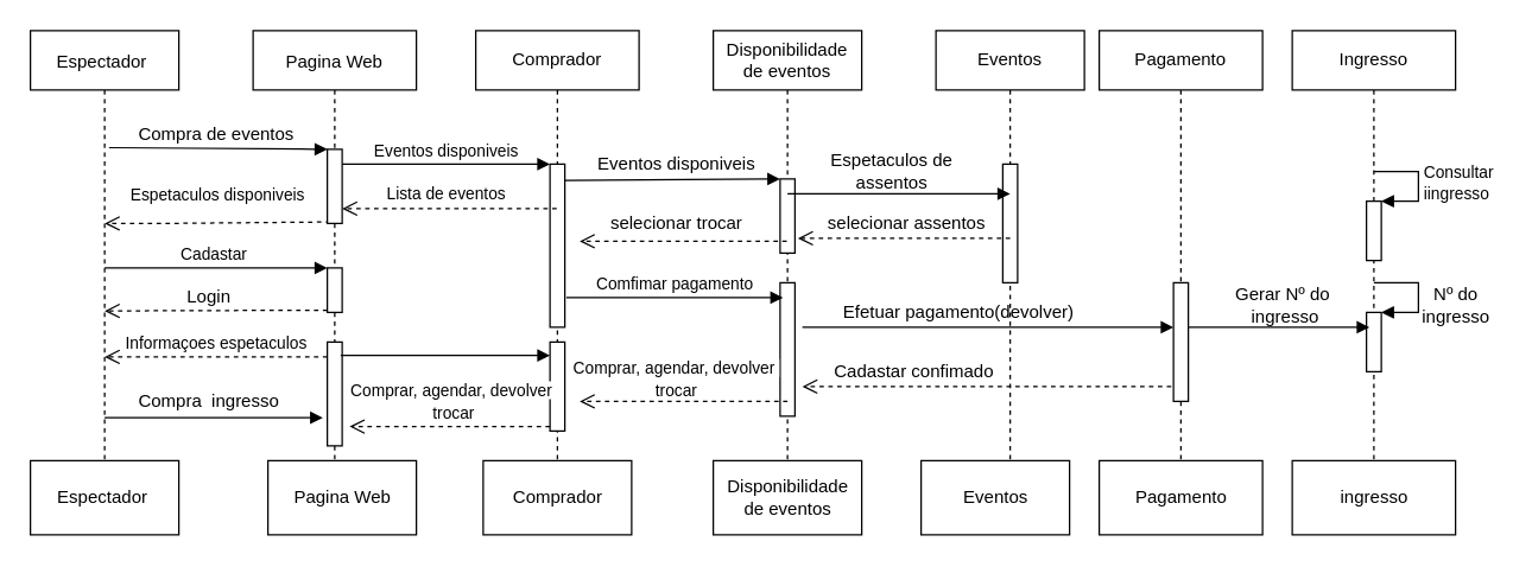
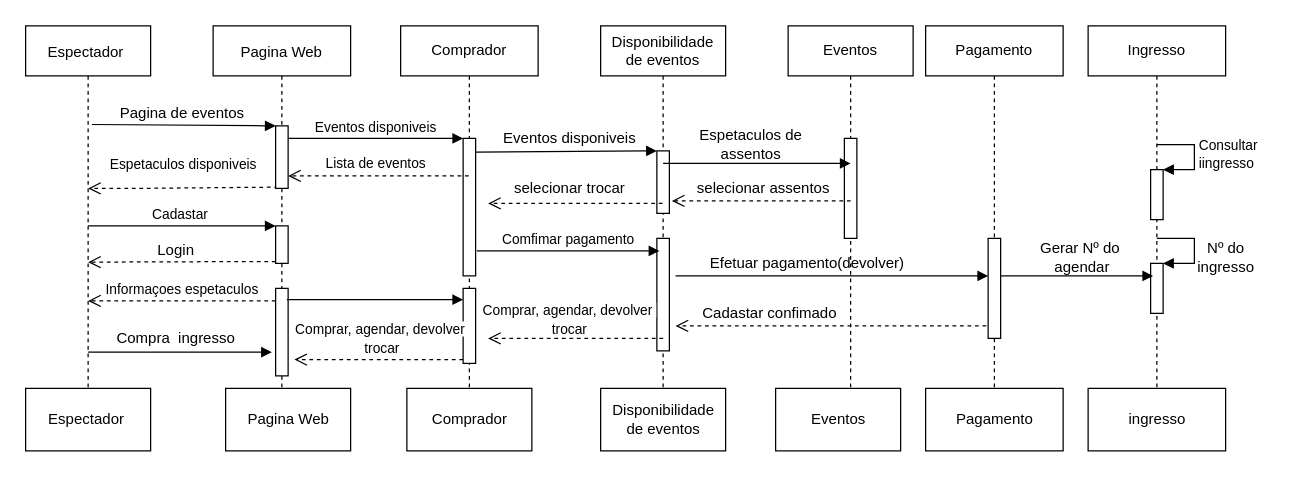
  <mxCell id="0" />
  <mxCell id="1" parent="0" />
  <mxCell id="2" value="Espectador " style="shape=umlLifeline;perimeter=lifelinePerimeter;container=1;collapsible=0;recursiveResize=0;rounded=0;shadow=0;strokeWidth=1;" parent="1" vertex="1"><mxGeometry x="20" y="20" width="100" height="300" as="geometry" /></mxCell>
  <mxCell id="3" value="Espetaculos disponiveis" style="html=1;verticalAlign=bottom;endArrow=open;dashed=1;endSize=8;exitX=0.2;exitY=0.98;exitDx=0;exitDy=0;exitPerimeter=0;" parent="2" source="7" edge="1"><mxGeometry y="-10" relative="1" as="geometry"><mxPoint x="130" y="130" as="sourcePoint" /><mxPoint x="50" y="130" as="targetPoint" /><Array as="points"><mxPoint x="90" y="130" /></Array><mxPoint as="offset" /></mxGeometry></mxCell>
  <mxCell id="4" value="Informaçoes espetaculos" style="html=1;verticalAlign=bottom;endArrow=open;dashed=1;endSize=8;" parent="2" edge="1"><mxGeometry relative="1" as="geometry"><mxPoint x="200" y="220" as="sourcePoint" /><mxPoint x="50" y="220" as="targetPoint" /></mxGeometry></mxCell>
  <mxCell id="5" value="" style="html=1;verticalAlign=bottom;endArrow=block;" parent="2" edge="1"><mxGeometry width="80" relative="1" as="geometry"><mxPoint x="50" y="261" as="sourcePoint" /><mxPoint x="197" y="261" as="targetPoint" /><Array as="points"><mxPoint x="140" y="261" /></Array></mxGeometry></mxCell>
  <mxCell id="6" value="Pagina Web" style="shape=umlLifeline;perimeter=lifelinePerimeter;container=1;collapsible=0;recursiveResize=0;rounded=0;shadow=0;strokeWidth=1;" parent="1" vertex="1"><mxGeometry x="170" y="20" width="110" height="340" as="geometry" /></mxCell>
  <mxCell id="7" value="" style="html=1;points=[];perimeter=orthogonalPerimeter;" parent="6" vertex="1"><mxGeometry x="50" y="80" width="10" height="50" as="geometry" /></mxCell>
  <mxCell id="8" value="" style="html=1;points=[];perimeter=orthogonalPerimeter;" parent="6" vertex="1"><mxGeometry x="50" y="160" width="10" height="30" as="geometry" /></mxCell>
  <mxCell id="9" value="" style="html=1;verticalAlign=bottom;endArrow=block;exitX=0.53;exitY=0.263;exitDx=0;exitDy=0;exitPerimeter=0;" parent="6" source="2" edge="1"><mxGeometry y="20" width="80" relative="1" as="geometry"><mxPoint x="-30" y="80" as="sourcePoint" /><mxPoint x="50" y="80" as="targetPoint" /><mxPoint as="offset" /></mxGeometry></mxCell>
  <mxCell id="10" value="" style="html=1;points=[];perimeter=orthogonalPerimeter;" parent="6" vertex="1"><mxGeometry x="50" y="210" width="10" height="70" as="geometry" /></mxCell>
  <mxCell id="11" value="Pagina Web" style="html=1;" parent="6" vertex="1"><mxGeometry x="10" y="290" width="100" height="50" as="geometry" /></mxCell>
  <mxCell id="12" value="&lt;span&gt;Disponibilidade&lt;/span&gt;&lt;br&gt;&lt;span&gt;de eventos&lt;/span&gt;" style="shape=umlLifeline;perimeter=lifelinePerimeter;whiteSpace=wrap;html=1;container=1;collapsible=0;recursiveResize=0;outlineConnect=0;" parent="1" vertex="1"><mxGeometry x="480" y="20" width="100" height="340" as="geometry" /></mxCell>
  <mxCell id="13" value="&lt;span&gt;Disponibilidade &lt;br&gt;de eventos&lt;/span&gt;" style="html=1;" parent="12" vertex="1"><mxGeometry y="290" width="100" height="50" as="geometry" /></mxCell>
  <mxCell id="14" value="" style="html=1;points=[];perimeter=orthogonalPerimeter;" parent="12" vertex="1"><mxGeometry x="45" y="100" width="10" height="50" as="geometry" /></mxCell>
  <mxCell id="15" value="selecionar trocar" style="text;html=1;align=center;verticalAlign=middle;resizable=0;points=[];autosize=1;strokeColor=none;fillColor=none;" parent="12" vertex="1"><mxGeometry x="-80" y="120" width="110" height="20" as="geometry" /></mxCell>
  <mxCell id="16" value="" style="html=1;points=[];perimeter=orthogonalPerimeter;" parent="12" vertex="1"><mxGeometry x="45" y="170" width="10" height="90" as="geometry" /></mxCell>
  <mxCell id="17" value="" style="html=1;verticalAlign=bottom;endArrow=open;dashed=1;endSize=8;" parent="12" edge="1"><mxGeometry relative="1" as="geometry"><mxPoint x="50" y="250" as="sourcePoint" /><mxPoint x="-90" y="250" as="targetPoint" /></mxGeometry></mxCell>
  <mxCell id="18" value="Comfimar pagamento" style="html=1;verticalAlign=bottom;endArrow=block;exitX=1.1;exitY=0.818;exitDx=0;exitDy=0;exitPerimeter=0;" parent="12" source="23" edge="1"><mxGeometry width="80" relative="1" as="geometry"><mxPoint x="-93" y="180" as="sourcePoint" /><mxPoint x="47" y="180" as="targetPoint" /></mxGeometry></mxCell>
  <mxCell id="19" value="" style="html=1;verticalAlign=bottom;endArrow=open;dashed=1;endSize=8;" parent="12" source="33" edge="1"><mxGeometry x="-0.022" y="-10" relative="1" as="geometry"><mxPoint x="140" y="240" as="sourcePoint" /><mxPoint x="60" y="240" as="targetPoint" /><Array as="points"><mxPoint x="100" y="240" /></Array><mxPoint x="1" as="offset" /></mxGeometry></mxCell>
  <mxCell id="20" value="Comprador" style="shape=umlLifeline;perimeter=lifelinePerimeter;whiteSpace=wrap;html=1;container=1;collapsible=0;recursiveResize=0;outlineConnect=0;" parent="1" vertex="1"><mxGeometry x="320" y="20" width="110" height="340" as="geometry" /></mxCell>
  <mxCell id="21" value="&lt;span&gt;Comprador&lt;/span&gt;" style="html=1;" parent="20" vertex="1"><mxGeometry x="5" y="290" width="100" height="50" as="geometry" /></mxCell>
  <mxCell id="22" value="" style="html=1;points=[];perimeter=orthogonalPerimeter;" parent="20" vertex="1"><mxGeometry x="50" y="210" width="10" height="60" as="geometry" /></mxCell>
  <mxCell id="23" value="" style="html=1;points=[];perimeter=orthogonalPerimeter;" parent="20" vertex="1"><mxGeometry x="50" y="90" width="10" height="110" as="geometry" /></mxCell>
  <mxCell id="24" value="Espectador&amp;nbsp;" style="html=1;" parent="1" vertex="1"><mxGeometry x="20" y="310" width="100" height="50" as="geometry" /></mxCell>
  <mxCell id="25" value="Eventos" style="shape=umlLifeline;perimeter=lifelinePerimeter;whiteSpace=wrap;html=1;container=1;collapsible=0;recursiveResize=0;outlineConnect=0;" parent="1" vertex="1"><mxGeometry x="630" y="20" width="100" height="300" as="geometry" /></mxCell>
  <mxCell id="26" value="" style="html=1;points=[];perimeter=orthogonalPerimeter;" parent="25" vertex="1"><mxGeometry x="45" y="90" width="10" height="80" as="geometry" /></mxCell>
  <mxCell id="27" value="" style="html=1;verticalAlign=bottom;endArrow=open;dashed=1;endSize=8;entryX=1.2;entryY=0.8;entryDx=0;entryDy=0;entryPerimeter=0;" parent="25" target="14" edge="1"><mxGeometry relative="1" as="geometry"><mxPoint x="50" y="140" as="sourcePoint" /><mxPoint x="-70" y="140" as="targetPoint" /></mxGeometry></mxCell>
  <mxCell id="28" value="" style="html=1;verticalAlign=bottom;endArrow=block;" parent="25" edge="1"><mxGeometry width="80" relative="1" as="geometry"><mxPoint x="-100" y="110" as="sourcePoint" /><mxPoint x="50" y="110" as="targetPoint" /></mxGeometry></mxCell>
  <mxCell id="29" value="" style="html=1;verticalAlign=bottom;endArrow=block;" parent="25" edge="1"><mxGeometry width="80" relative="1" as="geometry"><mxPoint x="-90" y="200" as="sourcePoint" /><mxPoint x="160" y="200" as="targetPoint" /></mxGeometry></mxCell>
  <mxCell id="30" value="Efetuar pagamento(devolver)" style="text;html=1;align=center;verticalAlign=middle;resizable=0;points=[];autosize=1;strokeColor=none;fillColor=none;" parent="25" vertex="1"><mxGeometry x="-85" y="180" width="200" height="20" as="geometry" /></mxCell>
  <mxCell id="31" value="selecionar assentos" style="text;html=1;align=center;verticalAlign=middle;resizable=0;points=[];autosize=1;strokeColor=none;fillColor=none;" parent="25" vertex="1"><mxGeometry x="-85" y="120" width="130" height="20" as="geometry" /></mxCell>
  <mxCell id="32" value="Cadastar confimado" style="text;html=1;align=center;verticalAlign=middle;resizable=0;points=[];autosize=1;strokeColor=none;fillColor=none;" parent="25" vertex="1"><mxGeometry x="-85" y="220" width="140" height="20" as="geometry" /></mxCell>
  <mxCell id="33" value="Pagamento" style="shape=umlLifeline;perimeter=lifelinePerimeter;whiteSpace=wrap;html=1;container=1;collapsible=0;recursiveResize=0;outlineConnect=0;" parent="1" vertex="1"><mxGeometry x="740" y="20" width="110" height="320" as="geometry" /></mxCell>
  <mxCell id="34" value="&lt;span&gt;Pagamento&lt;/span&gt;" style="html=1;" parent="33" vertex="1"><mxGeometry y="290" width="110" height="50" as="geometry" /></mxCell>
  <mxCell id="35" value="" style="html=1;points=[];perimeter=orthogonalPerimeter;" parent="33" vertex="1"><mxGeometry x="50" y="170" width="10" height="80" as="geometry" /></mxCell>
- <mxCell id="36" value="Compra de eventos" style="text;html=1;align=center;verticalAlign=middle;resizable=0;points=[];autosize=1;strokeColor=none;fillColor=none;" parent="1" vertex="1"><mxGeometry x="85" y="80" width="120" height="20" as="geometry" /></mxCell>
+ <mxCell id="36" value="Pagina de eventos" style="text;html=1;align=center;verticalAlign=middle;resizable=0;points=[];autosize=1;strokeColor=none;fillColor=none;" parent="1" vertex="1"><mxGeometry x="85" y="80" width="120" height="20" as="geometry" /></mxCell>
  <mxCell id="37" value="Cadastar&amp;nbsp;" style="html=1;verticalAlign=bottom;endArrow=block;entryX=0;entryY=0;" parent="1" target="8" edge="1"><mxGeometry relative="1" as="geometry"><mxPoint x="70" y="180" as="sourcePoint" /></mxGeometry></mxCell>
  <mxCell id="38" value="" style="html=1;verticalAlign=bottom;endArrow=open;dashed=1;endSize=8;exitX=0;exitY=0.95;entryX=0.5;entryY=0.63;entryDx=0;entryDy=0;entryPerimeter=0;" parent="1" source="8" target="2" edge="1"><mxGeometry relative="1" as="geometry"><mxPoint x="80" y="209" as="targetPoint" /></mxGeometry></mxCell>
  <mxCell id="39" value="Login" style="text;html=1;align=center;verticalAlign=middle;resizable=0;points=[];autosize=1;strokeColor=none;fillColor=none;" parent="1" vertex="1"><mxGeometry x="115" y="190" width="50" height="20" as="geometry" /></mxCell>
  <mxCell id="40" value="Compra&amp;nbsp; ingresso" style="text;html=1;align=center;verticalAlign=middle;resizable=0;points=[];autosize=1;strokeColor=none;fillColor=none;" parent="1" vertex="1"><mxGeometry x="80" y="260" width="120" height="20" as="geometry" /></mxCell>
  <mxCell id="41" value="" style="html=1;verticalAlign=bottom;endArrow=open;dashed=1;endSize=8;exitX=0;exitY=0.95;entryX=1.5;entryY=0.814;entryDx=0;entryDy=0;entryPerimeter=0;" parent="1" source="22" target="10" edge="1"><mxGeometry x="-0.071" y="-27" relative="1" as="geometry"><mxPoint x="310" y="301" as="targetPoint" /><mxPoint as="offset" /></mxGeometry></mxCell>
  <mxCell id="42" value="" style="html=1;verticalAlign=bottom;endArrow=block;exitX=0.9;exitY=0.129;exitDx=0;exitDy=0;exitPerimeter=0;" parent="1" source="10" edge="1"><mxGeometry relative="1" as="geometry"><mxPoint x="310" y="225" as="sourcePoint" /><mxPoint x="370" y="239" as="targetPoint" /></mxGeometry></mxCell>
  <mxCell id="43" value="&lt;span style=&quot;font-size: 11px ; background-color: rgb(255 , 255 , 255)&quot;&gt;Comprar, agendar, devolver&amp;nbsp;&lt;/span&gt;&lt;br style=&quot;font-size: 11px&quot;&gt;&lt;span style=&quot;font-size: 11px ; background-color: rgb(255 , 255 , 255)&quot;&gt;trocar&lt;/span&gt;" style="text;html=1;align=center;verticalAlign=middle;resizable=0;points=[];autosize=1;strokeColor=none;fillColor=none;" parent="1" vertex="1"><mxGeometry x="230" y="255" width="150" height="30" as="geometry" /></mxCell>
  <mxCell id="44" value="Eventos disponiveis" style="html=1;verticalAlign=bottom;endArrow=block;entryX=0;entryY=0;exitX=1;exitY=0.2;exitDx=0;exitDy=0;exitPerimeter=0;" parent="1" source="7" target="23" edge="1"><mxGeometry relative="1" as="geometry"><mxPoint x="295" y="110" as="sourcePoint" /></mxGeometry></mxCell>
  <mxCell id="45" value="" style="html=1;verticalAlign=bottom;endArrow=open;dashed=1;endSize=8;" parent="1" source="20" edge="1"><mxGeometry x="0.031" y="-10" relative="1" as="geometry"><mxPoint x="310" y="140" as="sourcePoint" /><mxPoint x="230" y="140" as="targetPoint" /><Array as="points"><mxPoint x="310" y="140" /></Array><mxPoint as="offset" /></mxGeometry></mxCell>
  <mxCell id="46" value="&lt;span style=&quot;font-size: 11px ; background-color: rgb(255 , 255 , 255)&quot;&gt;Lista de eventos&lt;/span&gt;" style="text;html=1;align=center;verticalAlign=middle;resizable=0;points=[];autosize=1;strokeColor=none;fillColor=none;" parent="1" vertex="1"><mxGeometry x="250" y="120" width="100" height="20" as="geometry" /></mxCell>
  <mxCell id="47" value="" style="html=1;verticalAlign=bottom;endArrow=block;entryX=0;entryY=0;exitX=1;exitY=0.1;exitDx=0;exitDy=0;exitPerimeter=0;" parent="1" source="23" target="14" edge="1"><mxGeometry relative="1" as="geometry"><mxPoint x="390" y="120" as="sourcePoint" /></mxGeometry></mxCell>
  <mxCell id="48" value="Eventos disponiveis" style="text;html=1;align=center;verticalAlign=middle;resizable=0;points=[];autosize=1;strokeColor=none;fillColor=none;" parent="1" vertex="1"><mxGeometry x="390" y="100" width="130" height="20" as="geometry" /></mxCell>
  <mxCell id="49" value="" style="html=1;verticalAlign=bottom;endArrow=open;dashed=1;endSize=8;" parent="1" source="12" edge="1"><mxGeometry relative="1" as="geometry"><mxPoint x="390" y="162" as="targetPoint" /><mxPoint x="510" y="162" as="sourcePoint" /><Array as="points"><mxPoint x="470" y="162" /></Array></mxGeometry></mxCell>
  <mxCell id="50" value="&lt;span style=&quot;font-size: 11px ; background-color: rgb(255 , 255 , 255)&quot;&gt;Comprar, agendar, devolver&amp;nbsp;&lt;/span&gt;&lt;br style=&quot;font-size: 11px&quot;&gt;&lt;span style=&quot;font-size: 11px ; background-color: rgb(255 , 255 , 255)&quot;&gt;trocar&lt;/span&gt;" style="text;html=1;align=center;verticalAlign=middle;resizable=0;points=[];autosize=1;strokeColor=none;fillColor=none;" parent="1" vertex="1"><mxGeometry x="380" y="240" width="150" height="30" as="geometry" /></mxCell>
  <mxCell id="51" value="&lt;span&gt;Eventos&lt;/span&gt;" style="html=1;" parent="1" vertex="1"><mxGeometry x="620" y="310" width="100" height="50" as="geometry" /></mxCell>
  <mxCell id="52" value="Espetaculos de &lt;br&gt;assentos" style="text;html=1;align=center;verticalAlign=middle;resizable=0;points=[];autosize=1;strokeColor=none;fillColor=none;" parent="1" vertex="1"><mxGeometry x="540" y="100" width="120" height="30" as="geometry" /></mxCell>
  <mxCell id="53" value="Ingresso" style="shape=umlLifeline;perimeter=lifelinePerimeter;whiteSpace=wrap;html=1;container=1;collapsible=0;recursiveResize=0;outlineConnect=0;size=40;" parent="1" vertex="1"><mxGeometry x="870" y="20" width="110" height="300" as="geometry" /></mxCell>
  <mxCell id="54" value="" style="html=1;points=[];perimeter=orthogonalPerimeter;" parent="53" vertex="1"><mxGeometry x="50" y="115" width="10" height="40" as="geometry" /></mxCell>
  <mxCell id="55" value="Consultar&amp;nbsp;&lt;br&gt;iingresso" style="edgeStyle=orthogonalEdgeStyle;html=1;align=left;spacingLeft=2;endArrow=block;rounded=0;entryX=1;entryY=0;" parent="53" target="54" edge="1"><mxGeometry relative="1" as="geometry"><mxPoint x="55" y="95" as="sourcePoint" /><Array as="points"><mxPoint x="85" y="95" /></Array></mxGeometry></mxCell>
  <mxCell id="56" value="" style="html=1;points=[];perimeter=orthogonalPerimeter;" parent="53" vertex="1"><mxGeometry x="50" y="190" width="10" height="40" as="geometry" /></mxCell>
  <mxCell id="57" value="" style="edgeStyle=orthogonalEdgeStyle;html=1;align=left;spacingLeft=2;endArrow=block;rounded=0;entryX=1;entryY=0;" parent="53" target="56" edge="1"><mxGeometry x="0.333" y="-55" relative="1" as="geometry"><mxPoint x="55" y="170" as="sourcePoint" /><Array as="points"><mxPoint x="85" y="170" /></Array><mxPoint x="55" y="55" as="offset" /></mxGeometry></mxCell>
  <mxCell id="58" value="ingresso" style="html=1;" parent="1" vertex="1"><mxGeometry x="870" y="310" width="110" height="50" as="geometry" /></mxCell>
  <mxCell id="59" value="" style="html=1;verticalAlign=bottom;endArrow=block;" parent="1" edge="1"><mxGeometry width="80" relative="1" as="geometry"><mxPoint x="800" y="220" as="sourcePoint" /><mxPoint x="922" y="220" as="targetPoint" /></mxGeometry></mxCell>
- <mxCell id="60" value="Gerar Nº do&amp;nbsp;&lt;br&gt;ingresso" style="text;html=1;align=center;verticalAlign=middle;resizable=0;points=[];autosize=1;strokeColor=none;fillColor=none;" parent="1" vertex="1"><mxGeometry x="825" y="190" width="80" height="30" as="geometry" /></mxCell>
+ <mxCell id="60" value="Gerar Nº do&amp;nbsp;&lt;br&gt;agendar" style="text;html=1;align=center;verticalAlign=middle;resizable=0;points=[];autosize=1;strokeColor=none;fillColor=none;" parent="1" vertex="1"><mxGeometry x="825" y="190" width="80" height="30" as="geometry" /></mxCell>
  <mxCell id="61" value="Nº do &lt;br&gt;ingresso" style="text;html=1;align=center;verticalAlign=middle;resizable=0;points=[];autosize=1;strokeColor=none;fillColor=none;" parent="1" vertex="1"><mxGeometry x="950" y="190" width="60" height="30" as="geometry" /></mxCell>
